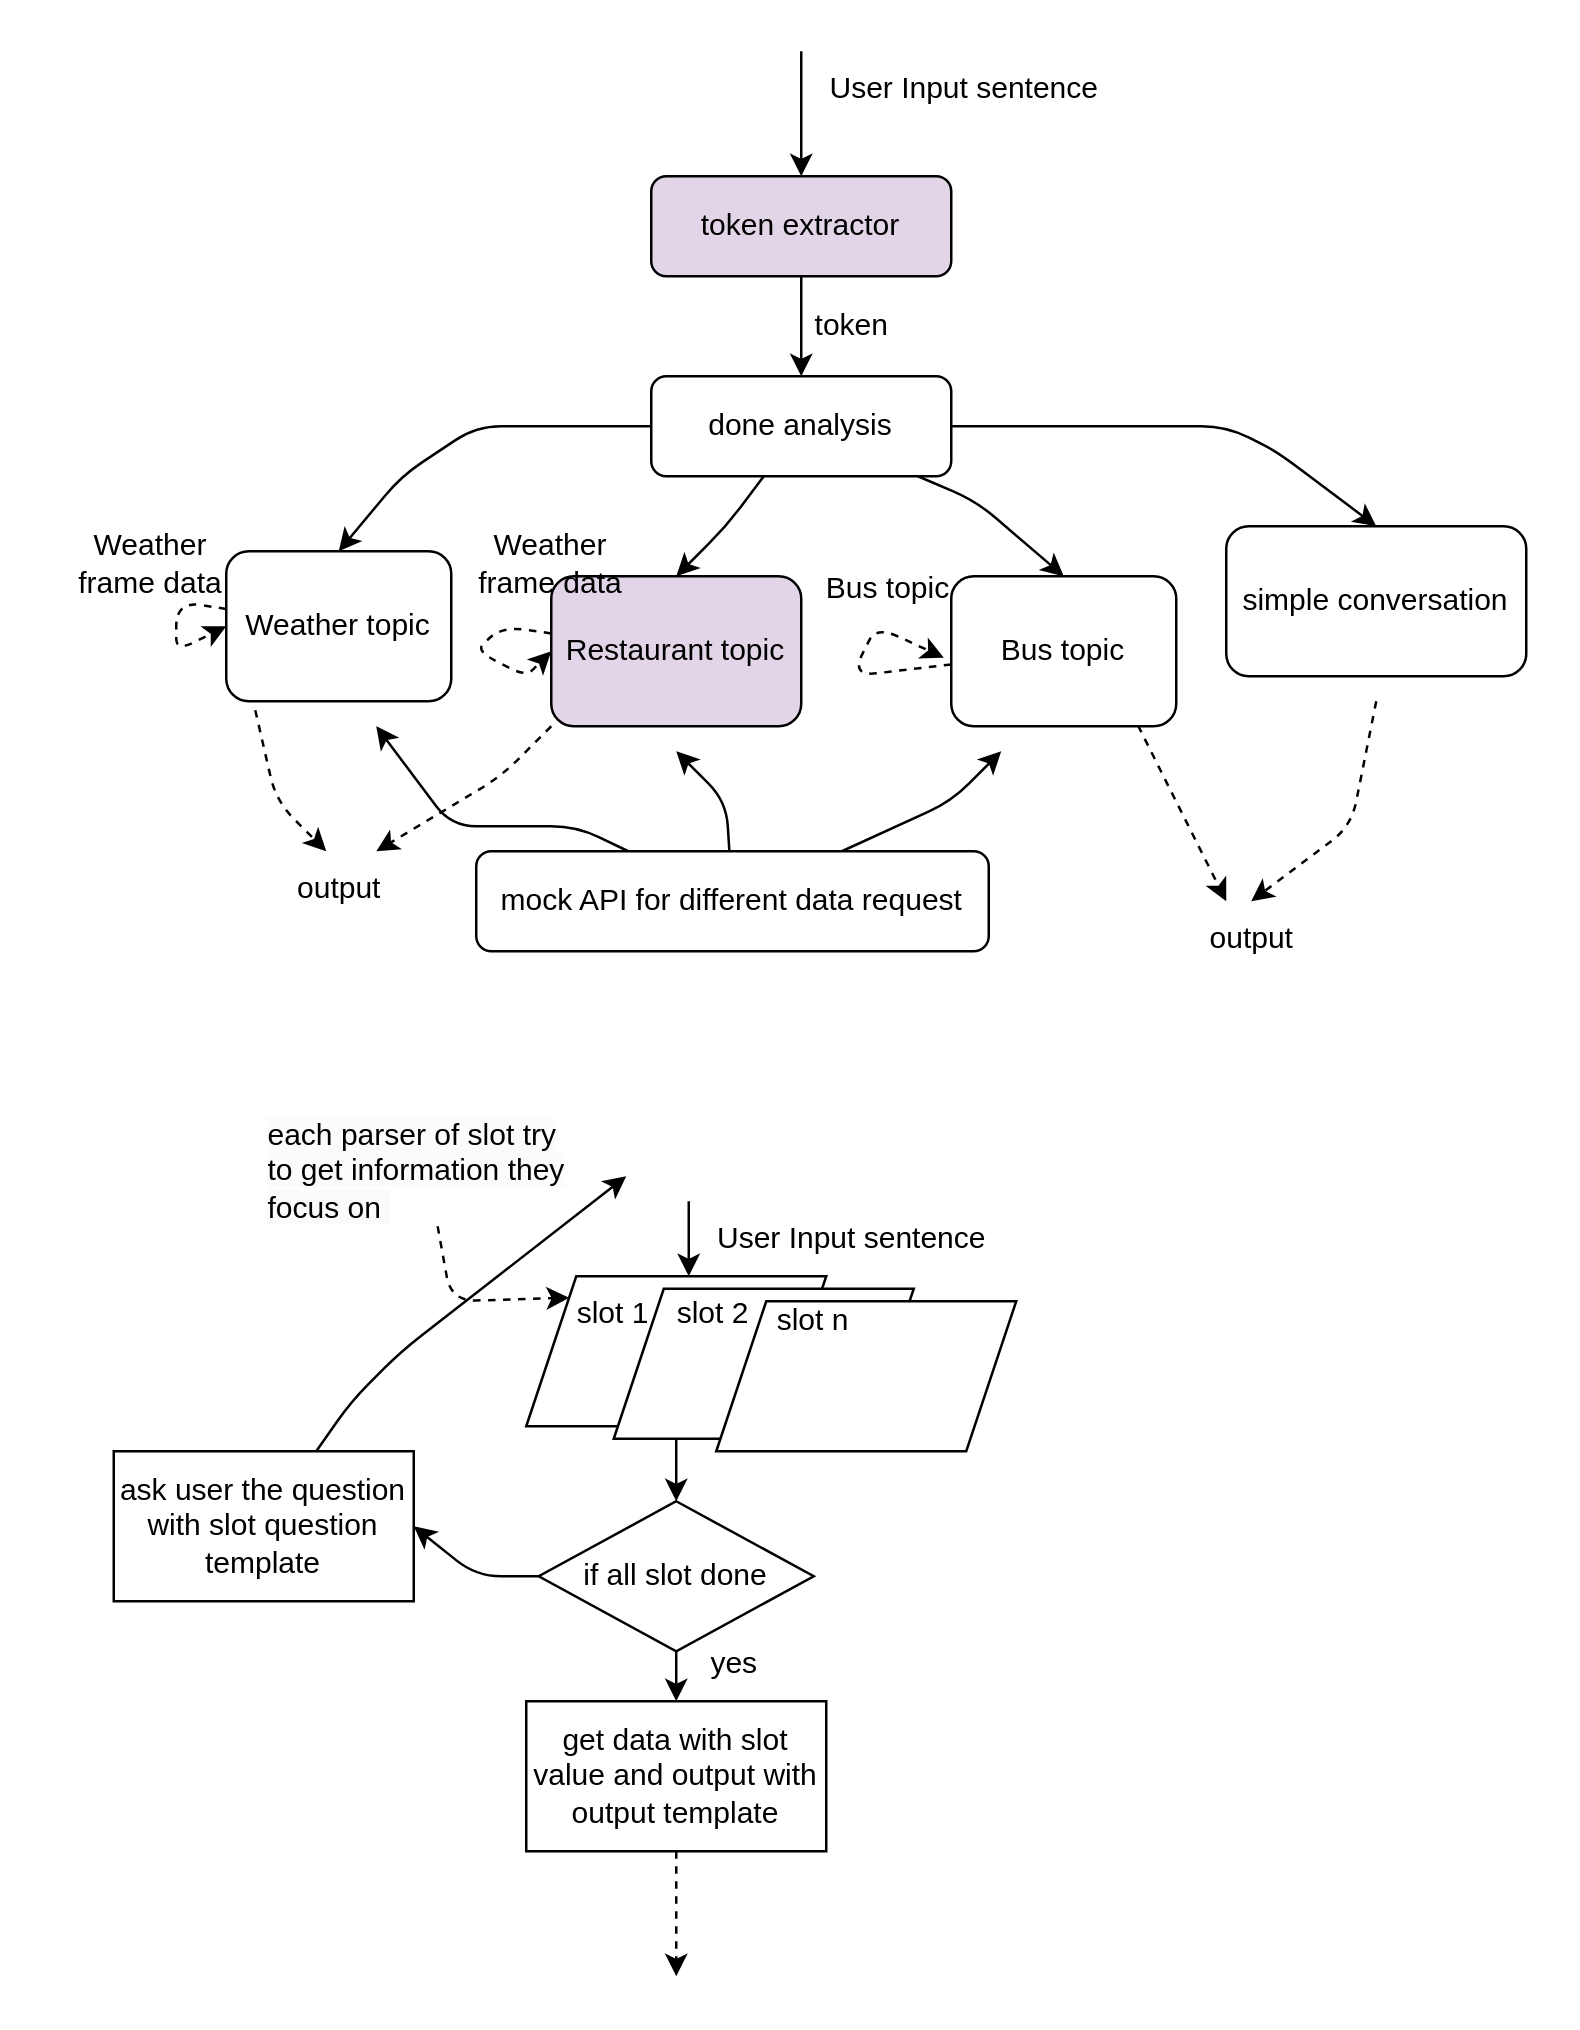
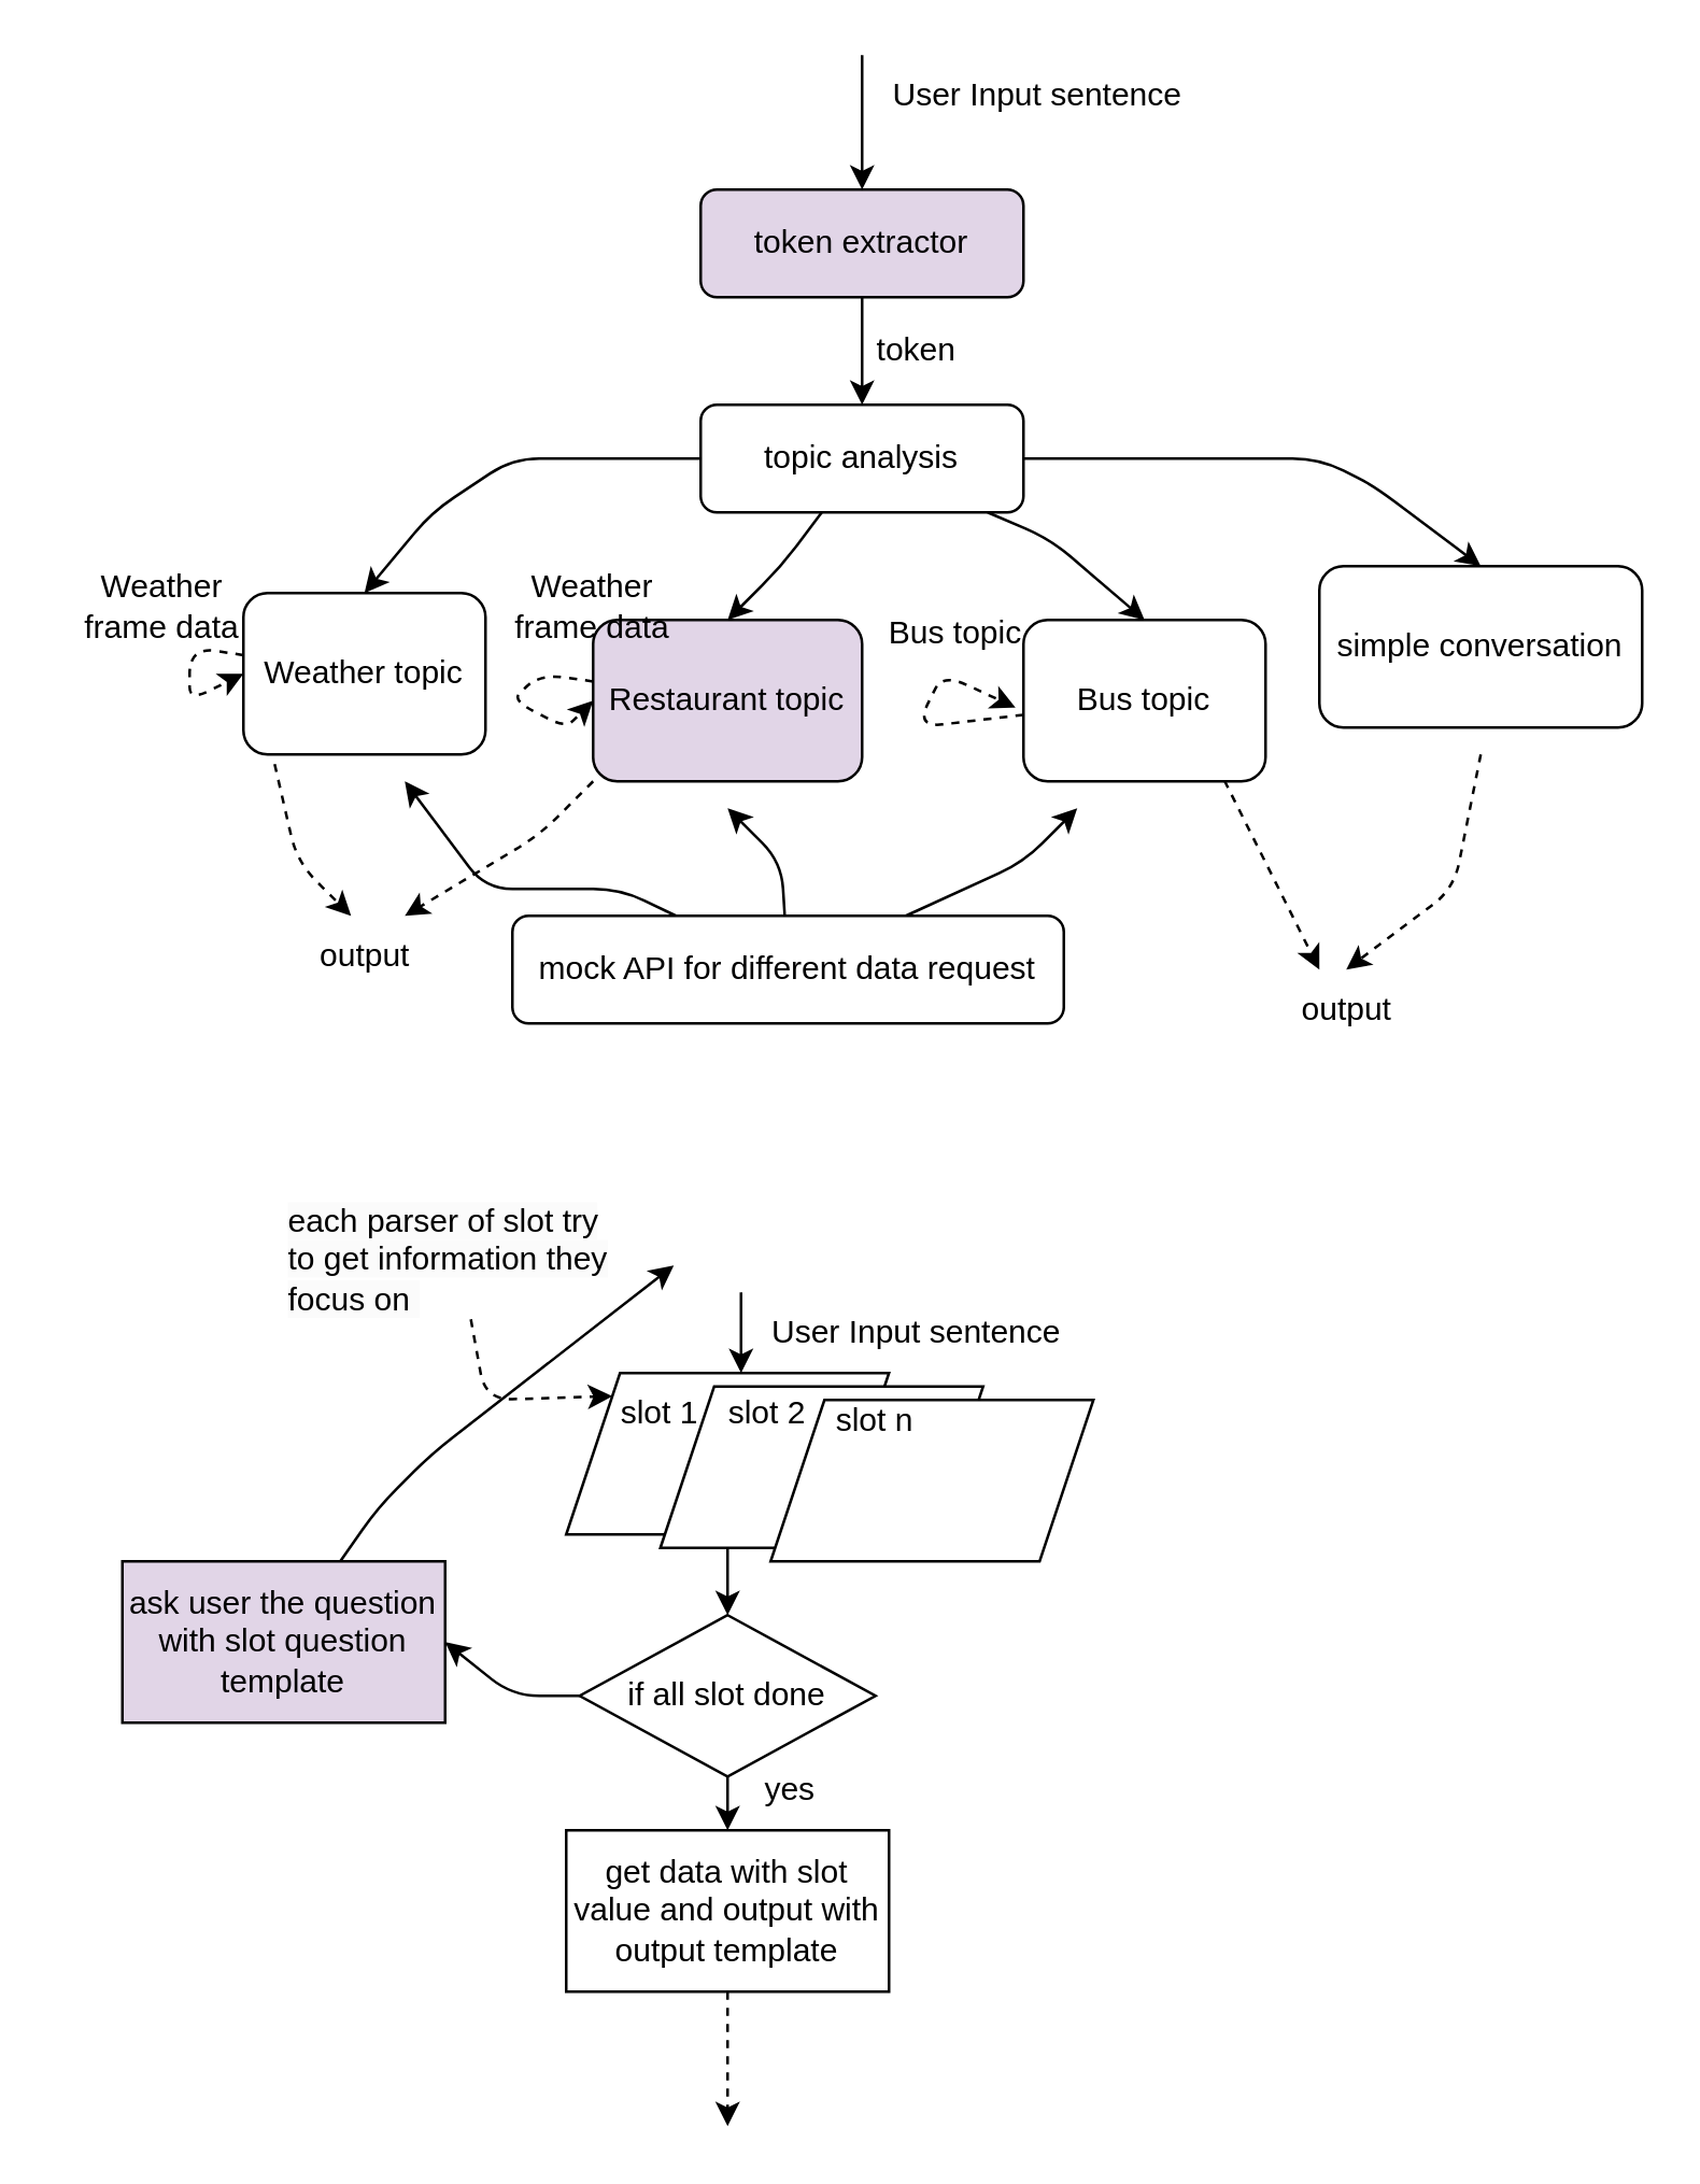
  <mxCell id="0" />
  <mxCell id="1" parent="0" />
  <mxCell id="2" style="edgeStyle=none;html=1;" edge="1" parent="1" source="3" target="10"><mxGeometry relative="1" as="geometry" /></mxCell>
  <mxCell id="3" value="token extractor" style="rounded=1;whiteSpace=wrap;html=1;fillColor=#e1d5e7;" vertex="1" parent="1"><mxGeometry x="260" y="70" width="120" height="40" as="geometry" /></mxCell>
  <mxCell id="4" value="" style="endArrow=classic;html=1;exitX=0;exitY=0;exitDx=0;exitDy=0;exitPerimeter=0;entryX=0.5;entryY=0;entryDx=0;entryDy=0;" edge="1" parent="1" source="5" target="3"><mxGeometry width="50" height="50" relative="1" as="geometry"><mxPoint x="320" y="-10" as="sourcePoint" /><mxPoint x="319.71" y="50" as="targetPoint" /></mxGeometry></mxCell>
  <mxCell id="5" value="User Input sentence" style="text;html=1;align=center;verticalAlign=middle;resizable=0;points=[];autosize=1;strokeColor=none;fillColor=none;" vertex="1" parent="1"><mxGeometry x="320" y="20" width="130" height="30" as="geometry" /></mxCell>
  <mxCell id="6" style="edgeStyle=none;html=1;entryX=0.5;entryY=0;entryDx=0;entryDy=0;" edge="1" parent="1" source="10" target="13"><mxGeometry relative="1" as="geometry"><Array as="points"><mxPoint x="290" y="210" /></Array></mxGeometry></mxCell>
  <mxCell id="7" style="edgeStyle=none;html=1;entryX=0.5;entryY=0;entryDx=0;entryDy=0;" edge="1" parent="1" source="10" target="12"><mxGeometry relative="1" as="geometry"><Array as="points"><mxPoint x="190" y="170" /><mxPoint x="160" y="190" /></Array></mxGeometry></mxCell>
  <mxCell id="8" style="edgeStyle=none;html=1;entryX=0.5;entryY=0;entryDx=0;entryDy=0;" edge="1" parent="1" source="10" target="14"><mxGeometry relative="1" as="geometry"><Array as="points"><mxPoint x="390" y="200" /></Array></mxGeometry></mxCell>
  <mxCell id="9" style="edgeStyle=none;html=1;entryX=0.5;entryY=0;entryDx=0;entryDy=0;" edge="1" parent="1" source="10" target="15"><mxGeometry relative="1" as="geometry"><Array as="points"><mxPoint x="450" y="170" /><mxPoint x="490" y="170" /><mxPoint x="510" y="180" /></Array></mxGeometry></mxCell>
- <mxCell id="10" value="done analysis" style="rounded=1;whiteSpace=wrap;html=1;" vertex="1" parent="1"><mxGeometry x="260" y="150" width="120" height="40" as="geometry" /></mxCell>
+ <mxCell id="10" value="topic analysis" style="rounded=1;whiteSpace=wrap;html=1;" vertex="1" parent="1"><mxGeometry x="260" y="150" width="120" height="40" as="geometry" /></mxCell>
  <mxCell id="11" style="edgeStyle=none;html=1;dashed=1;exitX=0.129;exitY=1.06;exitDx=0;exitDy=0;exitPerimeter=0;entryX=0.417;entryY=0;entryDx=0;entryDy=0;entryPerimeter=0;" edge="1" parent="1" source="12" target="28"><mxGeometry relative="1" as="geometry"><mxPoint x="130" y="330" as="targetPoint" /><mxPoint x="110" y="290" as="sourcePoint" /><Array as="points"><mxPoint x="110" y="320" /></Array></mxGeometry></mxCell>
  <mxCell id="12" value="Weather topic" style="rounded=1;whiteSpace=wrap;html=1;" vertex="1" parent="1"><mxGeometry x="90" y="220" width="90" height="60" as="geometry" /></mxCell>
  <mxCell id="13" value="Restaurant topic" style="rounded=1;whiteSpace=wrap;html=1;fillColor=#e1d5e7;" vertex="1" parent="1"><mxGeometry x="220" y="230" width="100" height="60" as="geometry" /></mxCell>
  <mxCell id="14" value="Bus topic" style="rounded=1;whiteSpace=wrap;html=1;" vertex="1" parent="1"><mxGeometry x="380" y="230" width="90" height="60" as="geometry" /></mxCell>
  <mxCell id="15" value="simple conversation" style="rounded=1;whiteSpace=wrap;html=1;" vertex="1" parent="1"><mxGeometry x="490" y="210" width="120" height="60" as="geometry" /></mxCell>
  <mxCell id="16" value="Weather frame data" style="text;html=1;strokeColor=none;fillColor=none;align=center;verticalAlign=middle;whiteSpace=wrap;rounded=0;" vertex="1" parent="1"><mxGeometry x="20" y="210" width="80" height="30" as="geometry" /></mxCell>
  <mxCell id="17" value="token" style="text;html=1;align=center;verticalAlign=middle;resizable=0;points=[];autosize=1;strokeColor=none;fillColor=none;" vertex="1" parent="1"><mxGeometry x="315" y="115" width="50" height="30" as="geometry" /></mxCell>
  <mxCell id="18" style="edgeStyle=none;html=1;" edge="1" parent="1" source="21"><mxGeometry relative="1" as="geometry"><mxPoint x="150" y="290" as="targetPoint" /><Array as="points"><mxPoint x="230" y="330" /><mxPoint x="180" y="330" /></Array></mxGeometry></mxCell>
  <mxCell id="19" style="edgeStyle=none;html=1;" edge="1" parent="1" source="21"><mxGeometry relative="1" as="geometry"><mxPoint x="270" y="300" as="targetPoint" /><Array as="points"><mxPoint x="290" y="320" /></Array></mxGeometry></mxCell>
  <mxCell id="20" style="edgeStyle=none;html=1;" edge="1" parent="1" source="21"><mxGeometry relative="1" as="geometry"><mxPoint x="400" y="300" as="targetPoint" /><Array as="points"><mxPoint x="380" y="320" /></Array></mxGeometry></mxCell>
  <mxCell id="21" value="mock API for different data request" style="rounded=1;whiteSpace=wrap;html=1;" vertex="1" parent="1"><mxGeometry x="190" y="340" width="205" height="40" as="geometry" /></mxCell>
  <mxCell id="22" style="edgeStyle=none;html=1;entryX=0;entryY=0.5;entryDx=0;entryDy=0;dashed=1;" edge="1" parent="1" source="12" target="12"><mxGeometry relative="1" as="geometry"><Array as="points"><mxPoint x="70" y="250" /></Array></mxGeometry></mxCell>
  <mxCell id="23" style="edgeStyle=none;html=1;entryX=0;entryY=0.5;entryDx=0;entryDy=0;dashed=1;" edge="1" parent="1" source="13" target="13"><mxGeometry relative="1" as="geometry"><Array as="points"><mxPoint x="200" y="250" /><mxPoint x="190" y="260" /><mxPoint x="210" y="270" /></Array></mxGeometry></mxCell>
  <mxCell id="24" value="Weather frame data" style="text;html=1;strokeColor=none;fillColor=none;align=center;verticalAlign=middle;whiteSpace=wrap;rounded=0;" vertex="1" parent="1"><mxGeometry x="180" y="210" width="80" height="30" as="geometry" /></mxCell>
  <mxCell id="25" style="edgeStyle=none;html=1;entryX=-0.033;entryY=0.543;entryDx=0;entryDy=0;entryPerimeter=0;dashed=1;" edge="1" parent="1" source="14" target="14"><mxGeometry relative="1" as="geometry"><Array as="points"><mxPoint x="340" y="270" /><mxPoint x="350" y="250" /></Array></mxGeometry></mxCell>
  <mxCell id="26" value="Bus topic" style="text;html=1;strokeColor=none;fillColor=none;align=center;verticalAlign=middle;whiteSpace=wrap;rounded=0;" vertex="1" parent="1"><mxGeometry x="315" y="220" width="80" height="30" as="geometry" /></mxCell>
  <mxCell id="27" style="edgeStyle=none;html=1;dashed=1;" edge="1" parent="1"><mxGeometry relative="1" as="geometry"><mxPoint x="150" y="340" as="targetPoint" /><mxPoint x="220" y="290" as="sourcePoint" /><Array as="points"><mxPoint x="200" y="310" /></Array></mxGeometry></mxCell>
  <mxCell id="28" value="output" style="text;html=1;align=center;verticalAlign=middle;resizable=0;points=[];autosize=1;strokeColor=none;fillColor=none;" vertex="1" parent="1"><mxGeometry x="105" y="340" width="60" height="30" as="geometry" /></mxCell>
  <mxCell id="29" style="edgeStyle=none;html=1;dashed=1;exitX=0.83;exitY=0.995;exitDx=0;exitDy=0;exitPerimeter=0;" edge="1" parent="1" source="14"><mxGeometry relative="1" as="geometry"><mxPoint x="490" y="360" as="targetPoint" /><mxPoint x="540" y="300" as="sourcePoint" /></mxGeometry></mxCell>
  <mxCell id="30" value="output" style="text;html=1;align=center;verticalAlign=middle;resizable=0;points=[];autosize=1;strokeColor=none;fillColor=none;" vertex="1" parent="1"><mxGeometry x="470" y="360" width="60" height="30" as="geometry" /></mxCell>
  <mxCell id="31" style="edgeStyle=none;html=1;dashed=1;" edge="1" parent="1"><mxGeometry relative="1" as="geometry"><mxPoint x="500" y="360" as="targetPoint" /><mxPoint x="550" y="280" as="sourcePoint" /><Array as="points"><mxPoint x="540" y="330" /></Array></mxGeometry></mxCell>
  <mxCell id="32" value="" style="endArrow=classic;html=1;exitX=0;exitY=0;exitDx=0;exitDy=0;exitPerimeter=0;entryX=0.5;entryY=0;entryDx=0;entryDy=0;" edge="1" parent="1" source="33"><mxGeometry width="50" height="50" relative="1" as="geometry"><mxPoint x="275" y="430" as="sourcePoint" /><mxPoint x="275" y="510" as="targetPoint" /></mxGeometry></mxCell>
  <mxCell id="33" value="User Input sentence" style="text;html=1;align=center;verticalAlign=middle;resizable=0;points=[];autosize=1;strokeColor=none;fillColor=none;" vertex="1" parent="1"><mxGeometry x="275" y="480" width="130" height="30" as="geometry" /></mxCell>
  <mxCell id="34" style="edgeStyle=none;html=1;entryX=0.5;entryY=0;entryDx=0;entryDy=0;" edge="1" parent="1" source="35" target="38"><mxGeometry relative="1" as="geometry"><mxPoint x="270" y="590" as="targetPoint" /></mxGeometry></mxCell>
  <mxCell id="35" value="" style="shape=parallelogram;perimeter=parallelogramPerimeter;whiteSpace=wrap;html=1;fixedSize=1;" vertex="1" parent="1"><mxGeometry x="210" y="510" width="120" height="60" as="geometry" /></mxCell>
  <mxCell id="36" style="edgeStyle=none;html=1;" edge="1" parent="1" source="38"><mxGeometry relative="1" as="geometry"><mxPoint x="270" y="680" as="targetPoint" /></mxGeometry></mxCell>
  <mxCell id="37" style="edgeStyle=none;html=1;entryX=1;entryY=0.5;entryDx=0;entryDy=0;" edge="1" parent="1" source="38" target="43"><mxGeometry relative="1" as="geometry"><Array as="points"><mxPoint x="190" y="630" /></Array></mxGeometry></mxCell>
  <mxCell id="38" value="if all slot done" style="rhombus;whiteSpace=wrap;html=1;" vertex="1" parent="1"><mxGeometry x="215" y="600" width="110" height="60" as="geometry" /></mxCell>
  <mxCell id="39" style="edgeStyle=none;html=1;dashed=1;" edge="1" parent="1" source="40"><mxGeometry relative="1" as="geometry"><mxPoint x="270" y="790" as="targetPoint" /></mxGeometry></mxCell>
  <mxCell id="40" value="get data with slot value and output with output template" style="rounded=0;whiteSpace=wrap;html=1;" vertex="1" parent="1"><mxGeometry x="210" y="680" width="120" height="60" as="geometry" /></mxCell>
  <mxCell id="41" value="yes" style="text;html=1;align=center;verticalAlign=middle;resizable=0;points=[];autosize=1;strokeColor=none;fillColor=none;" vertex="1" parent="1"><mxGeometry x="272.5" y="650" width="40" height="30" as="geometry" /></mxCell>
  <mxCell id="42" style="edgeStyle=none;html=1;" edge="1" parent="1" source="43"><mxGeometry relative="1" as="geometry"><mxPoint x="250" y="470" as="targetPoint" /><Array as="points"><mxPoint x="140" y="560" /><mxPoint x="160" y="540" /></Array></mxGeometry></mxCell>
- <mxCell id="43" value="ask user the question with slot question template" style="rounded=0;whiteSpace=wrap;html=1;" vertex="1" parent="1"><mxGeometry x="45" y="580" width="120" height="60" as="geometry" /></mxCell>
+ <mxCell id="43" value="ask user the question with slot question template" style="rounded=0;whiteSpace=wrap;html=1;fillColor=#e1d5e7;" vertex="1" parent="1"><mxGeometry x="45" y="580" width="120" height="60" as="geometry" /></mxCell>
  <mxCell id="44" style="edgeStyle=none;html=1;entryX=0;entryY=0;entryDx=0;entryDy=0;dashed=1;" edge="1" parent="1" source="45" target="35"><mxGeometry relative="1" as="geometry"><Array as="points"><mxPoint x="180" y="520" /></Array></mxGeometry></mxCell>
  <mxCell id="45" value="&lt;span style=&quot;color: rgb(0, 0, 0); font-family: Helvetica; font-size: 12px; font-style: normal; font-variant-ligatures: normal; font-variant-caps: normal; font-weight: 400; letter-spacing: normal; orphans: 2; text-align: center; text-indent: 0px; text-transform: none; widows: 2; word-spacing: 0px; -webkit-text-stroke-width: 0px; background-color: rgb(251, 251, 251); text-decoration-thickness: initial; text-decoration-style: initial; text-decoration-color: initial; float: none; display: inline !important;&quot;&gt;each parser of slot try to get information they focus on&amp;nbsp;&lt;/span&gt;" style="text;whiteSpace=wrap;html=1;" vertex="1" parent="1"><mxGeometry x="105" y="440" width="130" height="50" as="geometry" /></mxCell>
  <mxCell id="46" value="slot 1" style="text;html=1;strokeColor=none;fillColor=none;align=center;verticalAlign=middle;whiteSpace=wrap;rounded=0;" vertex="1" parent="1"><mxGeometry x="215" y="510" width="60" height="30" as="geometry" /></mxCell>
  <mxCell id="47" value="" style="shape=parallelogram;perimeter=parallelogramPerimeter;whiteSpace=wrap;html=1;fixedSize=1;" vertex="1" parent="1"><mxGeometry x="245" y="515" width="120" height="60" as="geometry" /></mxCell>
  <mxCell id="48" value="slot 2" style="text;html=1;strokeColor=none;fillColor=none;align=center;verticalAlign=middle;whiteSpace=wrap;rounded=0;" vertex="1" parent="1"><mxGeometry x="255" y="510" width="60" height="30" as="geometry" /></mxCell>
  <mxCell id="49" value="" style="shape=parallelogram;perimeter=parallelogramPerimeter;whiteSpace=wrap;html=1;fixedSize=1;" vertex="1" parent="1"><mxGeometry x="286" y="520" width="120" height="60" as="geometry" /></mxCell>
  <mxCell id="50" value="slot n" style="text;html=1;strokeColor=none;fillColor=none;align=center;verticalAlign=middle;whiteSpace=wrap;rounded=0;" vertex="1" parent="1"><mxGeometry x="295" y="513" width="60" height="30" as="geometry" /></mxCell>
